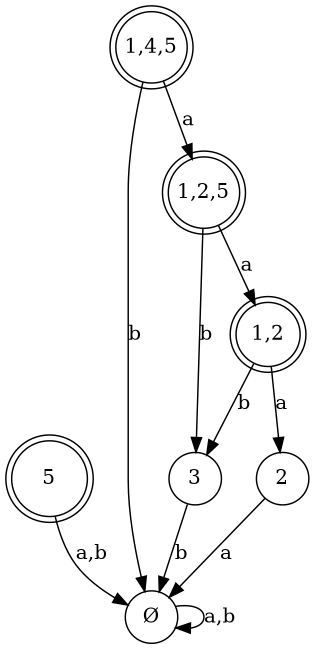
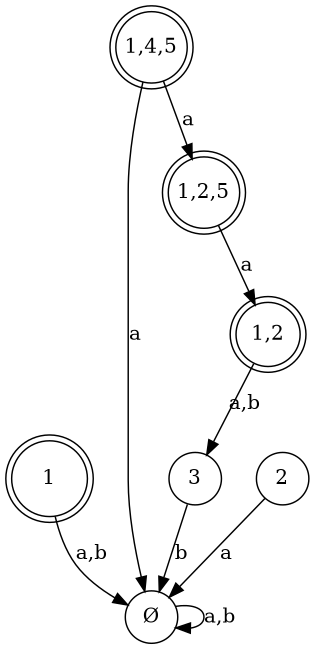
  graph {
    splines=true
    node [margin=0 shape=doublecircle]
    edge [dir=forward]
-   1 [height=0.5 width=0.5 label=5]
+   1 [height=0.5 width=0.5]
    n2 [height=0.5 label=<&#216;> shape=circle width=0.5]
    2 [height=0.5 shape=circle width=0.5]
    3 [height=0.5 shape=circle width=0.5]
    n5 [height=0.5 label="1,4,5" width=0.5]
    n6 [height=0.5 label="1,2,5" width=0.5]
    n7 [height=0.5 label="1,2" width=0.5]
    1 -- n2 [label="a,b"]
    n2 -- n2 [label="a,b"]
    2 -- n2 [label=a]
    3 -- n2 [label=b]
-   n5 -- n2 [label=b]
+   n5 -- n2 [label=a]
    n5 -- n6 [label=a]
-   n6 -- 3 [label=b]
    n6 -- n7 [label=a]
-   n7 -- 2 [label=a]
-   n7 -- 3 [label=b]
+   n7 -- 3 [label="a,b"]
  }
